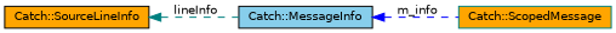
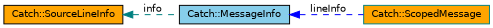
  digraph {
    rankdir=LR
    node [color=black fillcolor=orange fontname=Helvetica fontsize=10 shape=record style=filled]
    edge [dir=back fontname=Helvetica fontsize=10 labelfontname=Helvetica labelfontsize=10 style=dashed]
    n1 [color=teal fontcolor=black height=0.2 label="Catch::ScopedMessage" width=0.4]
    n2 [fillcolor=skyblue height=0.2 label="Catch::MessageInfo" width=0.4]
    n3 [height=0.2 label="Catch::SourceLineInfo" width=0.4]
-   n2 -> n1 [color=blue label=" m_info"]
-   n3 -> n2 [color=teal label=" lineInfo"]
+   n2 -> n1 [color=blue label=" lineInfo"]
+   n3 -> n2 [color=teal label=" info"]
  }
